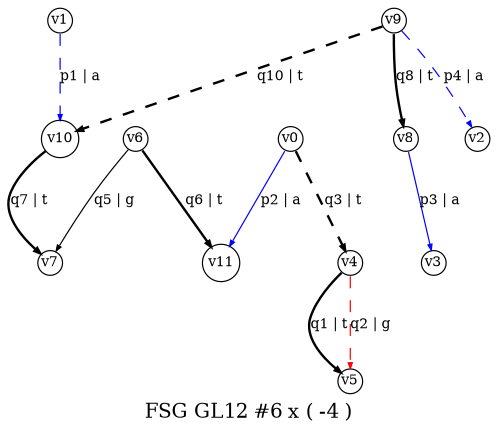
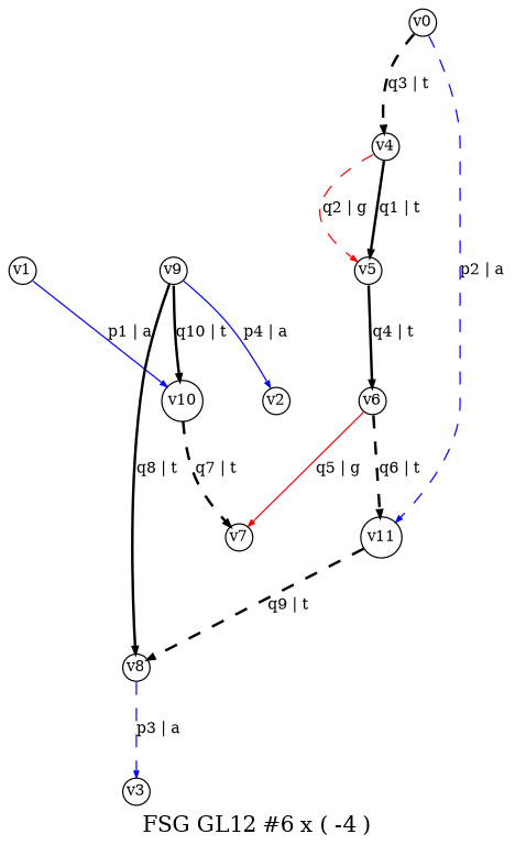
  digraph {
    fontsize=10
    label="FSG GL12 #6 x ( -4 )"
    noverlap=scale
    overall_factor="NumeratorDependentGrouping(12,1,AntiFermionSpinSumSign(1)*AutG(1)^-1*ExternalFermionOrderingSign(1)*InternalFermionLoopSign(-1)*NumeratorIndependentSymmetryGrouping(2))+NumeratorDependentGrouping(15,1,AntiFermionSpinSumSign(1)*AutG(1)^-1*ExternalFermionOrderingSign(1)*InternalFermionLoopSign(-1)*NumeratorIndependentSymmetryGrouping(2))"
    overall_factor_evaluated=-4
    node [fontsize=7 margin=0 penwidth=0.6 shape=circle]
    edge [arrowsize=0.3 color=black fontsize=7 penwidth=1.2 style=solid]
    v1 [height=0.01]
    v10 [height=0.01]
    v7 [height=0.01]
    v0 [height=0.01]
    v11 [height=0.01]
    v4 [height=0.01]
    v8 [height=0.01]
    v3 [height=0.01]
    v9 [height=0.01]
    v2 [height=0.01]
    v5 [height=0.01]
    v6 [height=0.01]
-   v1 -> v10 [color=blue label="p1 | a" penwidth=0.6 style=dashed]
-   v10 -> v7 [label="q7 | t"]
-   v0 -> v11 [color=blue label="p2 | a" penwidth=0.6]
+   v1 -> v10 [color=blue label="p1 | a" penwidth=0.6]
+   v10 -> v7 [label="q7 | t" style=dashed]
+   v0 -> v11 [color=blue label="p2 | a" penwidth=0.6 style=dashed]
    v0 -> v4 [label="q3 | t" style=dashed]
+   v11 -> v8 [label="q9 | t" style=dashed]
    v4 -> v5 [label="q1 | t"]
    v4 -> v5 [color=red label="q2 | g" penwidth=0.6 style=dashed]
-   v8 -> v3 [color=blue label="p3 | a" penwidth=0.6]
-   v9 -> v10 [label="q10 | t" style=dashed]
+   v8 -> v3 [color=blue label="p3 | a" penwidth=0.6 style=dashed]
+   v9 -> v10 [label="q10 | t"]
    v9 -> v8 [label="q8 | t"]
-   v9 -> v2 [color=blue label="p4 | a" penwidth=0.6 style=dashed]
-   v6 -> v7 [label="q5 | g" penwidth=0.6]
-   v6 -> v11 [label="q6 | t"]
+   v9 -> v2 [color=blue label="p4 | a" penwidth=0.6]
+   v5 -> v6 [label="q4 | t"]
+   v6 -> v7 [color=red label="q5 | g" penwidth=0.6]
+   v6 -> v11 [label="q6 | t" style=dashed]
  }
